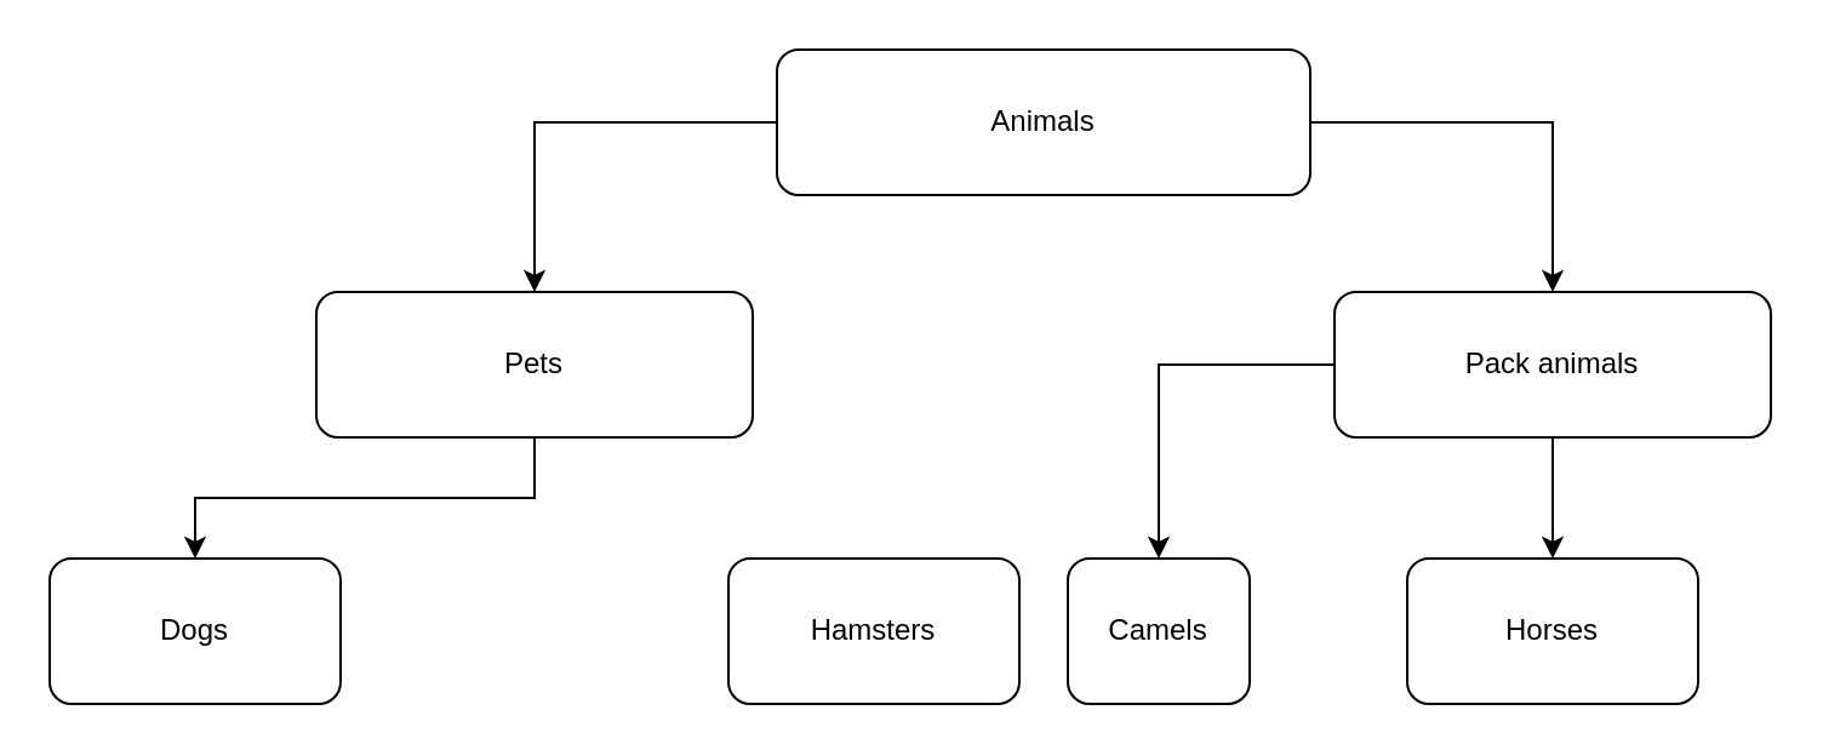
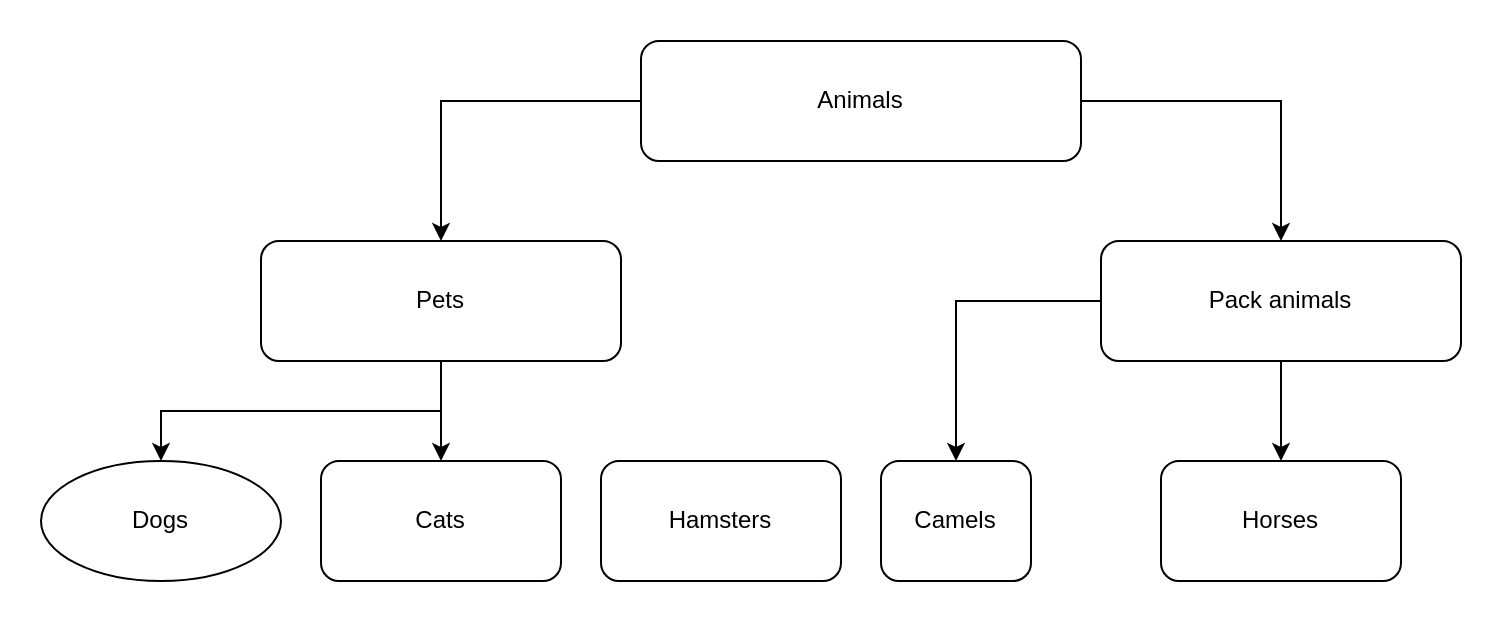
  <mxCell id="0" />
  <mxCell id="1" parent="0" />
  <mxCell id="2" value="" style="edgeStyle=orthogonalEdgeStyle;rounded=0;orthogonalLoop=1;jettySize=auto;html=1;" edge="1" parent="1" source="4" target="7"><mxGeometry relative="1" as="geometry" /></mxCell>
  <mxCell id="3" value="" style="edgeStyle=orthogonalEdgeStyle;rounded=0;orthogonalLoop=1;jettySize=auto;html=1;" edge="1" parent="1" source="4" target="10"><mxGeometry relative="1" as="geometry" /></mxCell>
  <mxCell id="4" value="Animals" style="rounded=1;whiteSpace=wrap;html=1;" vertex="1" parent="1"><mxGeometry x="320" y="20" width="220" height="60" as="geometry" /></mxCell>
  <mxCell id="5" value="" style="edgeStyle=orthogonalEdgeStyle;rounded=0;orthogonalLoop=1;jettySize=auto;html=1;" edge="1" parent="1" source="7" target="11"><mxGeometry relative="1" as="geometry" /></mxCell>
+ <mxCell id="6" value="" style="edgeStyle=orthogonalEdgeStyle;rounded=0;orthogonalLoop=1;jettySize=auto;html=1;" edge="1" parent="1" source="7" target="12"><mxGeometry relative="1" as="geometry" /></mxCell>
  <mxCell id="7" value="Pets" style="whiteSpace=wrap;html=1;rounded=1;" vertex="1" parent="1"><mxGeometry x="130" y="120" width="180" height="60" as="geometry" /></mxCell>
  <mxCell id="8" style="edgeStyle=orthogonalEdgeStyle;rounded=0;orthogonalLoop=1;jettySize=auto;html=1;" edge="1" parent="1" source="10" target="14"><mxGeometry relative="1" as="geometry" /></mxCell>
  <mxCell id="9" style="edgeStyle=orthogonalEdgeStyle;rounded=0;orthogonalLoop=1;jettySize=auto;html=1;entryX=0.5;entryY=0;entryDx=0;entryDy=0;" edge="1" parent="1" source="10" target="15"><mxGeometry relative="1" as="geometry" /></mxCell>
  <mxCell id="10" value="Pack animals" style="whiteSpace=wrap;html=1;rounded=1;" vertex="1" parent="1"><mxGeometry x="550" y="120" width="180" height="60" as="geometry" /></mxCell>
- <mxCell id="11" value="Dogs" style="whiteSpace=wrap;html=1;rounded=1;" vertex="1" parent="1"><mxGeometry x="20" y="230" width="120" height="60" as="geometry" /></mxCell>
+ <mxCell id="11" value="Dogs" style="ellipse;whiteSpace=wrap;html=1;" vertex="1" parent="1"><mxGeometry x="20" y="230" width="120" height="60" as="geometry" /></mxCell>
+ <mxCell id="12" value="Cats" style="whiteSpace=wrap;html=1;rounded=1;" vertex="1" parent="1"><mxGeometry x="160" y="230" width="120" height="60" as="geometry" /></mxCell>
  <mxCell id="13" value="Hamsters" style="whiteSpace=wrap;html=1;rounded=1;" vertex="1" parent="1"><mxGeometry x="300" y="230" width="120" height="60" as="geometry" /></mxCell>
  <mxCell id="14" value="Camels" style="whiteSpace=wrap;html=1;rounded=1;" vertex="1" parent="1"><mxGeometry x="440" y="230" width="75" height="60" as="geometry" /></mxCell>
  <mxCell id="15" value="Horses" style="whiteSpace=wrap;html=1;rounded=1;" vertex="1" parent="1"><mxGeometry x="580" y="230" width="120" height="60" as="geometry" /></mxCell>
